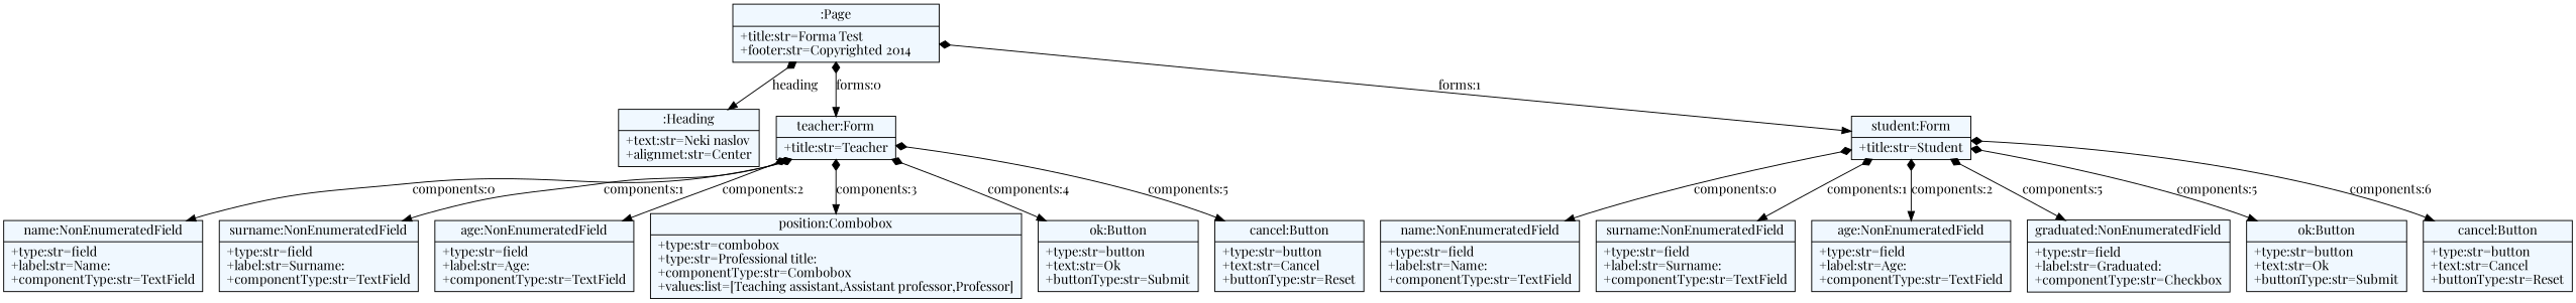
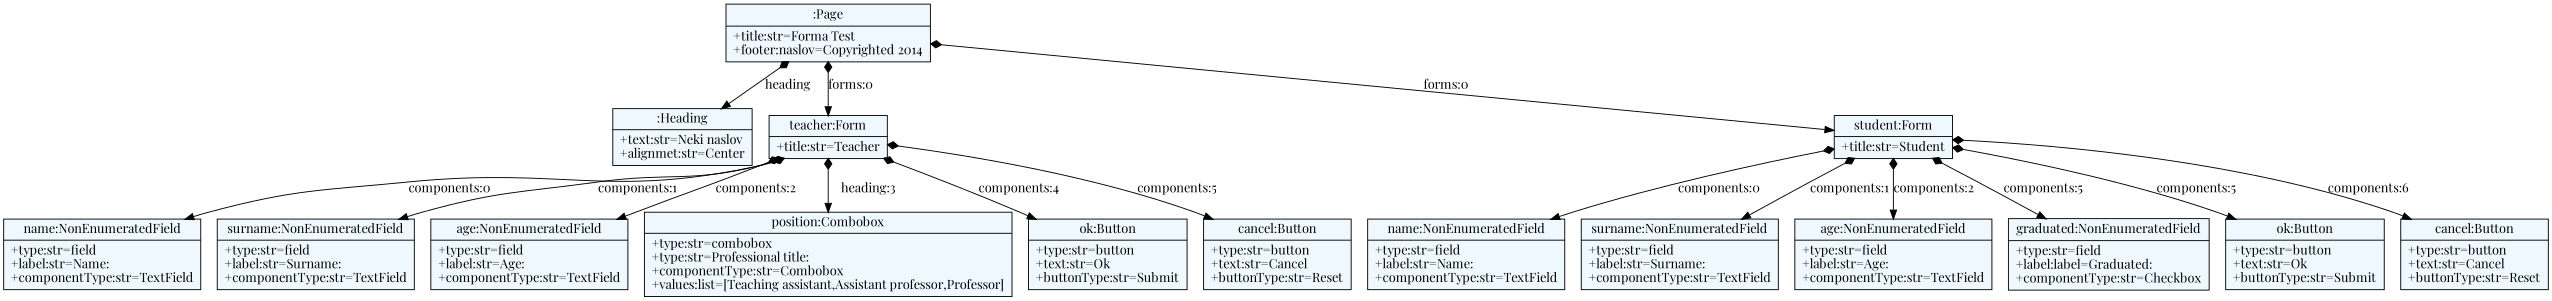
  digraph {
    fontname="Playfair Display"
    fontsize=8
    node [fillcolor=aliceblue fontname="Playfair Display" shape=record style=filled]
    edge [arrowtail=diamond dir=both fontname="Playfair Display"]
-   n1 [label="{:Page|+title:str=Forma Test\l+footer:str=Copyrighted 2014\l}"]
+   n1 [label="{:Page|+title:str=Forma Test\l+footer:naslov=Copyrighted 2014\l}"]
    n2 [label="{:Heading|+text:str=Neki naslov\l+alignmet:str=Center\l}"]
    n3 [label="{teacher:Form|+title:str=Teacher\l}"]
    n4 [label="{student:Form|+title:str=Student\l}"]
    n5 [label="{name:NonEnumeratedField|+type:str=field\l+label:str=Name:\l+componentType:str=TextField\l}"]
    n6 [label="{surname:NonEnumeratedField|+type:str=field\l+label:str=Surname:\l+componentType:str=TextField\l}"]
    n7 [label="{age:NonEnumeratedField|+type:str=field\l+label:str=Age:\l+componentType:str=TextField\l}"]
    n8 [label="{position:Combobox|+type:str=combobox\l+type:str=Professional title:\l+componentType:str=Combobox\l+values:list=[Teaching assistant,Assistant professor,Professor]\l}"]
    n9 [label="{ok:Button|+type:str=button\l+text:str=Ok\l+buttonType:str=Submit\l}"]
    n10 [label="{cancel:Button|+type:str=button\l+text:str=Cancel\l+buttonType:str=Reset\l}"]
    n11 [label="{name:NonEnumeratedField|+type:str=field\l+label:str=Name:\l+componentType:str=TextField\l}"]
    n12 [label="{surname:NonEnumeratedField|+type:str=field\l+label:str=Surname:\l+componentType:str=TextField\l}"]
    n13 [label="{age:NonEnumeratedField|+type:str=field\l+label:str=Age:\l+componentType:str=TextField\l}"]
-   n14 [label="{graduated:NonEnumeratedField|+type:str=field\l+label:str=Graduated:\l+componentType:str=Checkbox\l}"]
+   n14 [label="{graduated:NonEnumeratedField|+type:str=field\l+label:label=Graduated:\l+componentType:str=Checkbox\l}"]
    n15 [label="{ok:Button|+type:str=button\l+text:str=Ok\l+buttonType:str=Submit\l}"]
    n16 [label="{cancel:Button|+type:str=button\l+text:str=Cancel\l+buttonType:str=Reset\l}"]
    n1 -> n2 [label=heading]
    n1 -> n3 [label="forms:0"]
-   n1 -> n4 [label="forms:1"]
+   n1 -> n4 [label="forms:0"]
    n3 -> n5 [label="components:0"]
    n3 -> n6 [label="components:1"]
    n3 -> n7 [label="components:2"]
-   n3 -> n8 [label="components:3"]
+   n3 -> n8 [label="heading:3"]
    n3 -> n9 [label="components:4"]
    n3 -> n10 [label="components:5"]
    n4 -> n11 [label="components:0"]
    n4 -> n12 [label="components:1"]
    n4 -> n13 [label="components:2"]
    n4 -> n14 [label="components:5"]
    n4 -> n15 [label="components:5"]
    n4 -> n16 [label="components:6"]
  }
